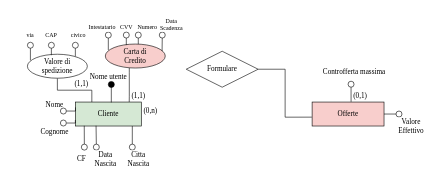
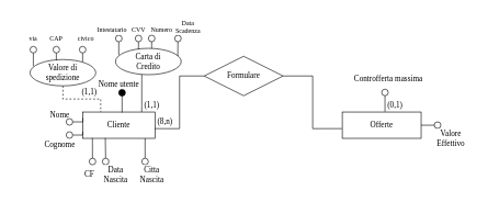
  <mxCell id="0" />
  <mxCell id="1" parent="0" />
- <mxCell id="2" value="&lt;font&gt;Cliente&lt;/font&gt;" style="whiteSpace=wrap;html=1;align=center;fontFamily=Times New Roman;fillColor=#d5e8d4;" vertex="1" parent="1"><mxGeometry x="125" y="169.76" width="110" height="40" as="geometry" /></mxCell>
- <mxCell id="3" value="&lt;font&gt;Carta di&lt;br&gt;Credito&lt;/font&gt;" style="ellipse;whiteSpace=wrap;html=1;align=center;fontFamily=Times New Roman;fillColor=#f8cecc;" vertex="1" parent="1"><mxGeometry x="175" y="73" width="100" height="40" as="geometry" /></mxCell>
+ <mxCell id="2" value="&lt;font&gt;Cliente&lt;/font&gt;" style="whiteSpace=wrap;html=1;align=center;fontFamily=Times New Roman;" vertex="1" parent="1"><mxGeometry x="125" y="169.76" width="110" height="40" as="geometry" /></mxCell>
+ <mxCell id="3" value="&lt;font&gt;Carta di&lt;br&gt;Credito&lt;/font&gt;" style="ellipse;whiteSpace=wrap;html=1;align=center;fontFamily=Times New Roman;" vertex="1" parent="1"><mxGeometry x="175" y="73" width="100" height="40" as="geometry" /></mxCell>
  <mxCell id="4" value="" style="ellipse;whiteSpace=wrap;html=1;aspect=fixed;fontFamily=Times New Roman;" vertex="1" parent="1"><mxGeometry x="175" y="53" width="10" height="10" as="geometry" /></mxCell>
  <mxCell id="5" value="" style="ellipse;whiteSpace=wrap;html=1;aspect=fixed;fontFamily=Times New Roman;" vertex="1" parent="1"><mxGeometry x="205" y="53" width="10" height="10" as="geometry" /></mxCell>
  <mxCell id="6" style="edgeStyle=orthogonalEdgeStyle;rounded=0;orthogonalLoop=1;jettySize=auto;html=1;exitX=0.5;exitY=1;exitDx=0;exitDy=0;entryX=0.05;entryY=0.25;entryDx=0;entryDy=0;entryPerimeter=0;endArrow=none;startFill=0;fontFamily=Times New Roman;" edge="1" parent="1" source="4" target="3"><mxGeometry relative="1" as="geometry" /></mxCell>
  <mxCell id="7" style="edgeStyle=orthogonalEdgeStyle;rounded=0;orthogonalLoop=1;jettySize=auto;html=1;exitX=0.5;exitY=1;exitDx=0;exitDy=0;entryX=0.35;entryY=0.041;entryDx=0;entryDy=0;entryPerimeter=0;endArrow=none;startFill=0;fontFamily=Times New Roman;" edge="1" parent="1" source="5" target="3"><mxGeometry relative="1" as="geometry" /></mxCell>
  <mxCell id="8" value="" style="ellipse;whiteSpace=wrap;html=1;aspect=fixed;fontFamily=Times New Roman;" vertex="1" parent="1"><mxGeometry x="225" y="53" width="10" height="10" as="geometry" /></mxCell>
  <mxCell id="9" value="" style="ellipse;whiteSpace=wrap;html=1;aspect=fixed;fontFamily=Times New Roman;" vertex="1" parent="1"><mxGeometry x="265" y="53" width="10" height="10" as="geometry" /></mxCell>
  <mxCell id="10" style="edgeStyle=orthogonalEdgeStyle;rounded=0;orthogonalLoop=1;jettySize=auto;html=1;exitX=0.5;exitY=1;exitDx=0;exitDy=0;entryX=0.55;entryY=0.003;entryDx=0;entryDy=0;entryPerimeter=0;endArrow=none;startFill=0;fontFamily=Times New Roman;" edge="1" parent="1" source="8" target="3"><mxGeometry relative="1" as="geometry" /></mxCell>
  <mxCell id="11" value="&lt;font style=&quot;font-size: 10px;&quot;&gt;Intestatario&lt;/font&gt;" style="text;html=1;align=center;verticalAlign=middle;whiteSpace=wrap;rounded=0;fontFamily=Times New Roman;fontSize=12;fontColor=default;labelBackgroundColor=default;" vertex="1" parent="1"><mxGeometry x="140" y="30" width="60" height="30" as="geometry" /></mxCell>
  <mxCell id="12" value="&lt;font&gt;CVV&lt;/font&gt;" style="text;html=1;align=center;verticalAlign=middle;resizable=0;points=[];autosize=1;strokeColor=none;fillColor=none;fontFamily=Times New Roman;fontSize=10;fontColor=default;labelBackgroundColor=default;" vertex="1" parent="1"><mxGeometry x="190" y="30" width="40" height="30" as="geometry" /></mxCell>
  <mxCell id="13" value="&lt;font&gt;Numero&lt;/font&gt;" style="text;html=1;align=center;verticalAlign=middle;resizable=0;points=[];autosize=1;strokeColor=none;fillColor=none;fontFamily=Times New Roman;fontSize=10;fontColor=default;labelBackgroundColor=default;" vertex="1" parent="1"><mxGeometry x="215" y="30" width="60" height="30" as="geometry" /></mxCell>
  <mxCell id="14" value="&lt;font&gt;Data&lt;br&gt;Scadenza&lt;/font&gt;" style="text;html=1;align=center;verticalAlign=middle;resizable=0;points=[];autosize=1;strokeColor=none;fillColor=none;fontFamily=Times New Roman;fontSize=10;fontColor=default;labelBackgroundColor=default;" vertex="1" parent="1"><mxGeometry x="255" y="20" width="60" height="40" as="geometry" /></mxCell>
  <mxCell id="15" value="" style="endArrow=none;html=1;rounded=0;strokeColor=default;align=center;verticalAlign=middle;fontFamily=Times New Roman;fontSize=11;fontColor=default;labelBackgroundColor=default;edgeStyle=orthogonalEdgeStyle;" edge="1" parent="1"><mxGeometry width="50" height="50" relative="1" as="geometry"><mxPoint x="215" y="160" as="sourcePoint" /><mxPoint x="215" y="120" as="targetPoint" /></mxGeometry></mxCell>
  <mxCell id="16" value="&lt;font&gt;(1,1)&lt;/font&gt;" style="text;html=1;align=center;verticalAlign=middle;resizable=0;points=[];autosize=1;strokeColor=none;fillColor=none;fontFamily=Times New Roman;fontSize=12;fontColor=default;labelBackgroundColor=default;" vertex="1" parent="1"><mxGeometry x="205" y="145" width="50" height="30" as="geometry" /></mxCell>
  <mxCell id="17" value="" style="ellipse;whiteSpace=wrap;html=1;aspect=fixed;fontFamily=Times New Roman;" vertex="1" parent="1"><mxGeometry x="215" y="240" width="10" height="10" as="geometry" /></mxCell>
  <mxCell id="18" value="" style="ellipse;whiteSpace=wrap;html=1;aspect=fixed;fontFamily=Times New Roman;" vertex="1" parent="1"><mxGeometry x="580" y="135" width="10" height="10" as="geometry" /></mxCell>
  <mxCell id="19" value="" style="ellipse;whiteSpace=wrap;html=1;aspect=fixed;fontFamily=Times New Roman;" vertex="1" parent="1"><mxGeometry x="155" y="240" width="10" height="10" as="geometry" /></mxCell>
  <mxCell id="20" value="" style="ellipse;whiteSpace=wrap;html=1;aspect=fixed;fillColor=#FFFFFF;fontFamily=Times New Roman;" vertex="1" parent="1"><mxGeometry x="135" y="240" width="10" height="10" as="geometry" /></mxCell>
  <mxCell id="21" style="edgeStyle=orthogonalEdgeStyle;shape=connector;rounded=0;orthogonalLoop=1;jettySize=auto;html=1;exitX=0.5;exitY=0;exitDx=0;exitDy=0;entryX=0.135;entryY=0.99;entryDx=0;entryDy=0;entryPerimeter=0;strokeColor=default;align=center;verticalAlign=middle;fontFamily=Times New Roman;fontSize=7;fontColor=default;labelBackgroundColor=default;autosize=1;resizable=0;startFill=0;endArrow=none;" edge="1" parent="1" source="20" target="2"><mxGeometry relative="1" as="geometry" /></mxCell>
  <mxCell id="22" value="&lt;font&gt;CF&lt;/font&gt;" style="text;html=1;align=center;verticalAlign=middle;resizable=0;points=[];autosize=1;strokeColor=none;fillColor=none;fontFamily=Times New Roman;fontSize=12;fontColor=default;labelBackgroundColor=default;" vertex="1" parent="1"><mxGeometry x="115" y="250" width="40" height="30" as="geometry" /></mxCell>
  <mxCell id="23" style="edgeStyle=orthogonalEdgeStyle;shape=connector;rounded=0;orthogonalLoop=1;jettySize=auto;html=1;exitX=0.5;exitY=0;exitDx=0;exitDy=0;entryX=0.314;entryY=0.988;entryDx=0;entryDy=0;entryPerimeter=0;strokeColor=default;align=center;verticalAlign=middle;fontFamily=Times New Roman;fontSize=7;fontColor=default;labelBackgroundColor=default;autosize=1;resizable=0;startFill=0;endArrow=none;" edge="1" parent="1" source="19" target="2"><mxGeometry relative="1" as="geometry" /></mxCell>
  <mxCell id="24" value="&lt;font&gt;Data&lt;br&gt;Nascita&lt;/font&gt;" style="text;html=1;align=center;verticalAlign=middle;resizable=0;points=[];autosize=1;strokeColor=none;fillColor=none;fontFamily=Times New Roman;fontSize=12;fontColor=default;labelBackgroundColor=default;" vertex="1" parent="1"><mxGeometry x="145" y="245" width="60" height="40" as="geometry" /></mxCell>
  <mxCell id="25" value="&lt;font&gt;Citta&lt;br&gt;Nascita&lt;/font&gt;" style="text;html=1;align=center;verticalAlign=middle;resizable=0;points=[];autosize=1;strokeColor=none;fillColor=none;fontFamily=Times New Roman;fontSize=12;fontColor=default;labelBackgroundColor=default;" vertex="1" parent="1"><mxGeometry x="200" y="245" width="60" height="40" as="geometry" /></mxCell>
  <mxCell id="26" value="Nome" style="text;html=1;align=center;verticalAlign=middle;resizable=0;points=[];autosize=1;strokeColor=none;fillColor=none;fontFamily=Times New Roman;fontSize=12;fontColor=default;labelBackgroundColor=default;" vertex="1" parent="1"><mxGeometry x="65" y="160.4" width="50" height="30" as="geometry" /></mxCell>
  <mxCell id="27" style="edgeStyle=orthogonalEdgeStyle;shape=connector;rounded=0;orthogonalLoop=1;jettySize=auto;html=1;exitX=1;exitY=0.5;exitDx=0;exitDy=0;entryX=0;entryY=0.75;entryDx=0;entryDy=0;strokeColor=default;align=center;verticalAlign=middle;fontFamily=Times New Roman;fontSize=11;fontColor=default;labelBackgroundColor=default;startFill=0;endArrow=none;" edge="1" parent="1" source="28" target="2"><mxGeometry relative="1" as="geometry" /></mxCell>
  <mxCell id="28" value="" style="ellipse;whiteSpace=wrap;html=1;aspect=fixed;fontFamily=Times New Roman;" vertex="1" parent="1"><mxGeometry x="100" y="199.76" width="10" height="10" as="geometry" /></mxCell>
  <mxCell id="29" value="Cognome" style="text;html=1;align=center;verticalAlign=middle;resizable=0;points=[];autosize=1;strokeColor=none;fillColor=none;fontFamily=Times New Roman;fontSize=12;fontColor=default;labelBackgroundColor=default;" vertex="1" parent="1"><mxGeometry x="55" y="204.76" width="70" height="30" as="geometry" /></mxCell>
  <mxCell id="30" style="edgeStyle=orthogonalEdgeStyle;shape=connector;rounded=0;orthogonalLoop=1;jettySize=auto;html=1;exitX=0.5;exitY=0;exitDx=0;exitDy=0;entryX=0.864;entryY=1.002;entryDx=0;entryDy=0;entryPerimeter=0;strokeColor=default;align=center;verticalAlign=middle;fontFamily=Times New Roman;fontSize=11;fontColor=default;labelBackgroundColor=default;startFill=0;endArrow=none;" edge="1" parent="1" source="17" target="2"><mxGeometry relative="1" as="geometry" /></mxCell>
  <mxCell id="31" value="" style="ellipse;whiteSpace=wrap;html=1;aspect=fixed;fontFamily=Times New Roman;" vertex="1" parent="1"><mxGeometry x="100" y="179.76" width="10" height="10" as="geometry" /></mxCell>
  <mxCell id="32" style="edgeStyle=orthogonalEdgeStyle;shape=connector;rounded=0;orthogonalLoop=1;jettySize=auto;html=1;exitX=1;exitY=0.5;exitDx=0;exitDy=0;entryX=0.002;entryY=0.224;entryDx=0;entryDy=0;entryPerimeter=0;strokeColor=default;align=center;verticalAlign=middle;fontFamily=Times New Roman;fontSize=11;fontColor=default;labelBackgroundColor=default;startFill=0;endArrow=none;" edge="1" parent="1" source="31" target="2"><mxGeometry relative="1" as="geometry" /></mxCell>
  <mxCell id="33" value="&lt;font style=&quot;&quot;&gt;Formulare&lt;/font&gt;" style="shape=rhombus;perimeter=rhombusPerimeter;whiteSpace=wrap;html=1;align=center;fontFamily=Times New Roman;" vertex="1" parent="1"><mxGeometry x="310" y="85" width="120" height="60" as="geometry" /></mxCell>
- <mxCell id="34" value="&lt;font&gt;Offerte&lt;/font&gt;" style="whiteSpace=wrap;html=1;align=center;fontFamily=Times New Roman;fillColor=#f8cecc;" vertex="1" parent="1"><mxGeometry x="520" y="169.76" width="120" height="40" as="geometry" /></mxCell>
+ <mxCell id="34" value="&lt;font&gt;Offerte&lt;/font&gt;" style="whiteSpace=wrap;html=1;align=center;fontFamily=Times New Roman;" vertex="1" parent="1"><mxGeometry x="520" y="169.76" width="120" height="40" as="geometry" /></mxCell>
  <mxCell id="35" style="edgeStyle=orthogonalEdgeStyle;shape=connector;rounded=0;orthogonalLoop=1;jettySize=auto;html=1;exitX=0;exitY=0.5;exitDx=0;exitDy=0;entryX=1;entryY=0.5;entryDx=0;entryDy=0;strokeColor=default;align=center;verticalAlign=middle;fontFamily=Times New Roman;fontSize=11;fontColor=default;labelBackgroundColor=default;startFill=0;endArrow=none;" edge="1" parent="1" source="36" target="34"><mxGeometry relative="1" as="geometry" /></mxCell>
  <mxCell id="36" value="" style="ellipse;whiteSpace=wrap;html=1;aspect=fixed;fontFamily=Times New Roman;" vertex="1" parent="1"><mxGeometry x="660" y="184.76" width="10" height="10" as="geometry" /></mxCell>
  <mxCell id="37" value="&lt;font&gt;Valore&lt;br&gt;Effettivo&lt;/font&gt;" style="text;html=1;align=center;verticalAlign=middle;resizable=0;points=[];autosize=1;strokeColor=none;fillColor=none;fontFamily=Times New Roman;fontSize=12;fontColor=default;labelBackgroundColor=default;" vertex="1" parent="1"><mxGeometry x="650" y="189.76" width="70" height="40" as="geometry" /></mxCell>
  <mxCell id="38" value="" style="edgeStyle=none;orthogonalLoop=1;jettySize=auto;html=1;rounded=0;strokeColor=default;align=center;verticalAlign=middle;fontFamily=Times New Roman;fontSize=11;fontColor=default;labelBackgroundColor=default;startFill=0;endArrow=none;exitX=0.4;exitY=0.991;exitDx=0;exitDy=0;exitPerimeter=0;" edge="1" parent="1" source="3"><mxGeometry width="100" relative="1" as="geometry"><mxPoint x="245" y="99.67" as="sourcePoint" /><mxPoint x="215" y="120" as="targetPoint" /><Array as="points" /></mxGeometry></mxCell>
  <mxCell id="39" value="" style="edgeStyle=none;orthogonalLoop=1;jettySize=auto;html=1;rounded=0;strokeColor=default;align=center;verticalAlign=middle;fontFamily=Times New Roman;fontSize=11;fontColor=default;labelBackgroundColor=default;startFill=0;endArrow=none;entryX=0.817;entryY=-0.003;entryDx=0;entryDy=0;entryPerimeter=0;" edge="1" parent="1" target="2"><mxGeometry width="100" relative="1" as="geometry"><mxPoint x="215" y="160" as="sourcePoint" /><mxPoint x="355" y="90" as="targetPoint" /><Array as="points" /></mxGeometry></mxCell>
- <mxCell id="40" value="&lt;font&gt;(0,n)&lt;/font&gt;" style="text;html=1;align=center;verticalAlign=middle;resizable=0;points=[];autosize=1;strokeColor=none;fillColor=none;fontFamily=Times New Roman;fontSize=12;fontColor=default;labelBackgroundColor=default;" vertex="1" parent="1"><mxGeometry x="225" y="169.76" width="50" height="30" as="geometry" /></mxCell>
+ <mxCell id="40" value="&lt;font&gt;(8,n)&lt;/font&gt;" style="text;html=1;align=center;verticalAlign=middle;resizable=0;points=[];autosize=1;strokeColor=none;fillColor=none;fontFamily=Times New Roman;fontSize=12;fontColor=default;labelBackgroundColor=default;" vertex="1" parent="1"><mxGeometry x="225" y="169.76" width="50" height="30" as="geometry" /></mxCell>
  <mxCell id="41" style="edgeStyle=orthogonalEdgeStyle;shape=connector;rounded=0;orthogonalLoop=1;jettySize=auto;html=1;exitX=1;exitY=0.5;exitDx=0;exitDy=0;entryX=-0.004;entryY=0.63;entryDx=0;entryDy=0;entryPerimeter=0;strokeColor=default;align=center;verticalAlign=middle;fontFamily=Times New Roman;fontSize=11;fontColor=default;labelBackgroundColor=default;startFill=0;endArrow=none;" edge="1" parent="1" source="33" target="34"><mxGeometry relative="1" as="geometry" /></mxCell>
  <mxCell id="42" style="edgeStyle=orthogonalEdgeStyle;shape=connector;rounded=0;orthogonalLoop=1;jettySize=auto;html=1;exitX=0.5;exitY=1;exitDx=0;exitDy=0;strokeColor=default;align=center;verticalAlign=middle;fontFamily=Times New Roman;fontSize=11;fontColor=default;labelBackgroundColor=default;startFill=0;endArrow=none;entryX=0.542;entryY=-0.01;entryDx=0;entryDy=0;entryPerimeter=0;" edge="1" parent="1" source="18" target="34"><mxGeometry relative="1" as="geometry"><mxPoint x="585" y="165" as="targetPoint" /></mxGeometry></mxCell>
  <mxCell id="43" value="&lt;font&gt;Controfferta massima&lt;br&gt;&lt;/font&gt;" style="text;html=1;align=center;verticalAlign=middle;resizable=0;points=[];autosize=1;strokeColor=none;fillColor=none;fontFamily=Times New Roman;fontSize=12;fontColor=default;labelBackgroundColor=default;" vertex="1" parent="1"><mxGeometry x="525" y="105.4" width="130" height="30" as="geometry" /></mxCell>
  <mxCell id="44" value="&lt;font&gt;(0,1)&lt;/font&gt;" style="text;html=1;align=center;verticalAlign=middle;resizable=0;points=[];autosize=1;strokeColor=none;fillColor=none;fontSize=12;fontFamily=Times New Roman;" vertex="1" parent="1"><mxGeometry x="575" y="145.4" width="50" height="30" as="geometry" /></mxCell>
  <mxCell id="45" style="edgeStyle=orthogonalEdgeStyle;rounded=0;orthogonalLoop=1;jettySize=auto;html=1;exitX=0.5;exitY=1;exitDx=0;exitDy=0;entryX=0.947;entryY=0.288;entryDx=0;entryDy=0;entryPerimeter=0;endArrow=none;startFill=0;fontFamily=Times New Roman;" edge="1" parent="1" source="9" target="3"><mxGeometry relative="1" as="geometry" /></mxCell>
  <mxCell id="46" style="edgeStyle=orthogonalEdgeStyle;shape=connector;rounded=0;orthogonalLoop=1;jettySize=auto;html=1;exitX=0.5;exitY=1;exitDx=0;exitDy=0;entryX=0.25;entryY=0;entryDx=0;entryDy=0;strokeColor=default;align=center;verticalAlign=middle;fontFamily=Times New Roman;fontSize=11;fontColor=default;labelBackgroundColor=default;startFill=0;endArrow=none;" edge="1" parent="1"><mxGeometry relative="1" as="geometry"><mxPoint x="185" y="140.4" as="sourcePoint" /><mxPoint x="185" y="170.4" as="targetPoint" /></mxGeometry></mxCell>
  <mxCell id="47" value="&lt;font&gt;Nome utente&lt;/font&gt;" style="text;html=1;align=center;verticalAlign=middle;resizable=0;points=[];autosize=1;strokeColor=none;fillColor=none;fontSize=12;fontFamily=Times New Roman;" vertex="1" parent="1"><mxGeometry x="135" y="113" width="90" height="30" as="geometry" /></mxCell>
  <mxCell id="48" value="" style="ellipse;whiteSpace=wrap;html=1;aspect=fixed;fillColor=#000000;fontFamily=Times New Roman;" vertex="1" parent="1"><mxGeometry x="180" y="135.4" width="10" height="10" as="geometry" /></mxCell>
- <mxCell id="49" style="edgeStyle=orthogonalEdgeStyle;rounded=0;orthogonalLoop=1;jettySize=auto;html=1;exitX=0.5;exitY=1;exitDx=0;exitDy=0;entryX=0.25;entryY=0;entryDx=0;entryDy=0;endArrow=none;startFill=0;" edge="1" parent="1" source="50" target="2"><mxGeometry relative="1" as="geometry" /></mxCell>
+ <mxCell id="49" style="edgeStyle=orthogonalEdgeStyle;rounded=0;orthogonalLoop=1;jettySize=auto;html=1;exitX=0.5;exitY=1;exitDx=0;exitDy=0;entryX=0.25;entryY=0;entryDx=0;entryDy=0;endArrow=none;startFill=0;dashed=1;" edge="1" parent="1" source="50" target="2"><mxGeometry relative="1" as="geometry" /></mxCell>
  <mxCell id="50" value="Valore di&lt;div&gt;spedizione&lt;/div&gt;" style="ellipse;whiteSpace=wrap;html=1;align=center;fontFamily=Times New Roman;" vertex="1" parent="1"><mxGeometry x="45" y="90" width="100" height="40" as="geometry" /></mxCell>
  <mxCell id="51" value="" style="ellipse;whiteSpace=wrap;html=1;aspect=fixed;fontFamily=Times New Roman;" vertex="1" parent="1"><mxGeometry x="45" y="70" width="10" height="10" as="geometry" /></mxCell>
  <mxCell id="52" value="" style="ellipse;whiteSpace=wrap;html=1;aspect=fixed;fontFamily=Times New Roman;" vertex="1" parent="1"><mxGeometry x="80" y="70" width="10" height="10" as="geometry" /></mxCell>
  <mxCell id="53" style="edgeStyle=orthogonalEdgeStyle;rounded=0;orthogonalLoop=1;jettySize=auto;html=1;exitX=0.5;exitY=1;exitDx=0;exitDy=0;entryX=0.05;entryY=0.25;entryDx=0;entryDy=0;entryPerimeter=0;endArrow=none;startFill=0;fontFamily=Times New Roman;" edge="1" parent="1" source="51" target="50"><mxGeometry relative="1" as="geometry" /></mxCell>
  <mxCell id="54" style="edgeStyle=orthogonalEdgeStyle;rounded=0;orthogonalLoop=1;jettySize=auto;html=1;exitX=0.5;exitY=1;exitDx=0;exitDy=0;entryX=0.35;entryY=0.041;entryDx=0;entryDy=0;entryPerimeter=0;endArrow=none;startFill=0;fontFamily=Times New Roman;" edge="1" parent="1"><mxGeometry relative="1" as="geometry"><mxPoint x="85" y="80" as="sourcePoint" /><mxPoint x="85" y="91.64" as="targetPoint" /></mxGeometry></mxCell>
  <mxCell id="55" value="" style="ellipse;whiteSpace=wrap;html=1;aspect=fixed;fontFamily=Times New Roman;" vertex="1" parent="1"><mxGeometry x="120" y="70" width="10" height="10" as="geometry" /></mxCell>
  <mxCell id="56" style="edgeStyle=orthogonalEdgeStyle;rounded=0;orthogonalLoop=1;jettySize=auto;html=1;exitX=0.5;exitY=1;exitDx=0;exitDy=0;entryX=0.8;entryY=0.087;entryDx=0;entryDy=0;entryPerimeter=0;endArrow=none;startFill=0;fontFamily=Times New Roman;" edge="1" parent="1" source="55" target="50"><mxGeometry relative="1" as="geometry"><mxPoint x="125" y="90.12" as="targetPoint" /></mxGeometry></mxCell>
  <mxCell id="57" value="&lt;font&gt;(1,1)&lt;/font&gt;" style="text;html=1;align=center;verticalAlign=middle;resizable=0;points=[];autosize=1;strokeColor=none;fillColor=none;fontFamily=Times New Roman;fontSize=12;fontColor=default;labelBackgroundColor=default;" vertex="1" parent="1"><mxGeometry x="110" y="125.4" width="50" height="30" as="geometry" /></mxCell>
  <mxCell id="58" value="&lt;font style=&quot;font-size: 10px;&quot;&gt;via&lt;/font&gt;" style="text;html=1;align=center;verticalAlign=middle;whiteSpace=wrap;rounded=0;fontFamily=Times New Roman;fontSize=12;fontColor=default;labelBackgroundColor=default;" vertex="1" parent="1"><mxGeometry x="20" y="43" width="60" height="30" as="geometry" /></mxCell>
  <mxCell id="59" value="&lt;span style=&quot;font-size: 10px;&quot;&gt;CAP&lt;/span&gt;" style="text;html=1;align=center;verticalAlign=middle;whiteSpace=wrap;rounded=0;fontFamily=Times New Roman;fontSize=12;fontColor=default;labelBackgroundColor=default;" vertex="1" parent="1"><mxGeometry x="55" y="43" width="60" height="30" as="geometry" /></mxCell>
  <mxCell id="60" value="&lt;span style=&quot;font-size: 10px;&quot;&gt;civico&lt;/span&gt;" style="text;html=1;align=center;verticalAlign=middle;whiteSpace=wrap;rounded=0;fontFamily=Times New Roman;fontSize=12;fontColor=default;labelBackgroundColor=default;" vertex="1" parent="1"><mxGeometry x="100" y="43" width="60" height="30" as="geometry" /></mxCell>
+ <mxCell id="61" style="edgeStyle=orthogonalEdgeStyle;rounded=0;orthogonalLoop=1;jettySize=auto;html=1;exitX=0;exitY=0.5;exitDx=0;exitDy=0;entryX=1;entryY=0.63;entryDx=0;entryDy=0;entryPerimeter=0;endArrow=none;startFill=0;" edge="1" parent="1" source="33" target="2"><mxGeometry relative="1" as="geometry" /></mxCell>
